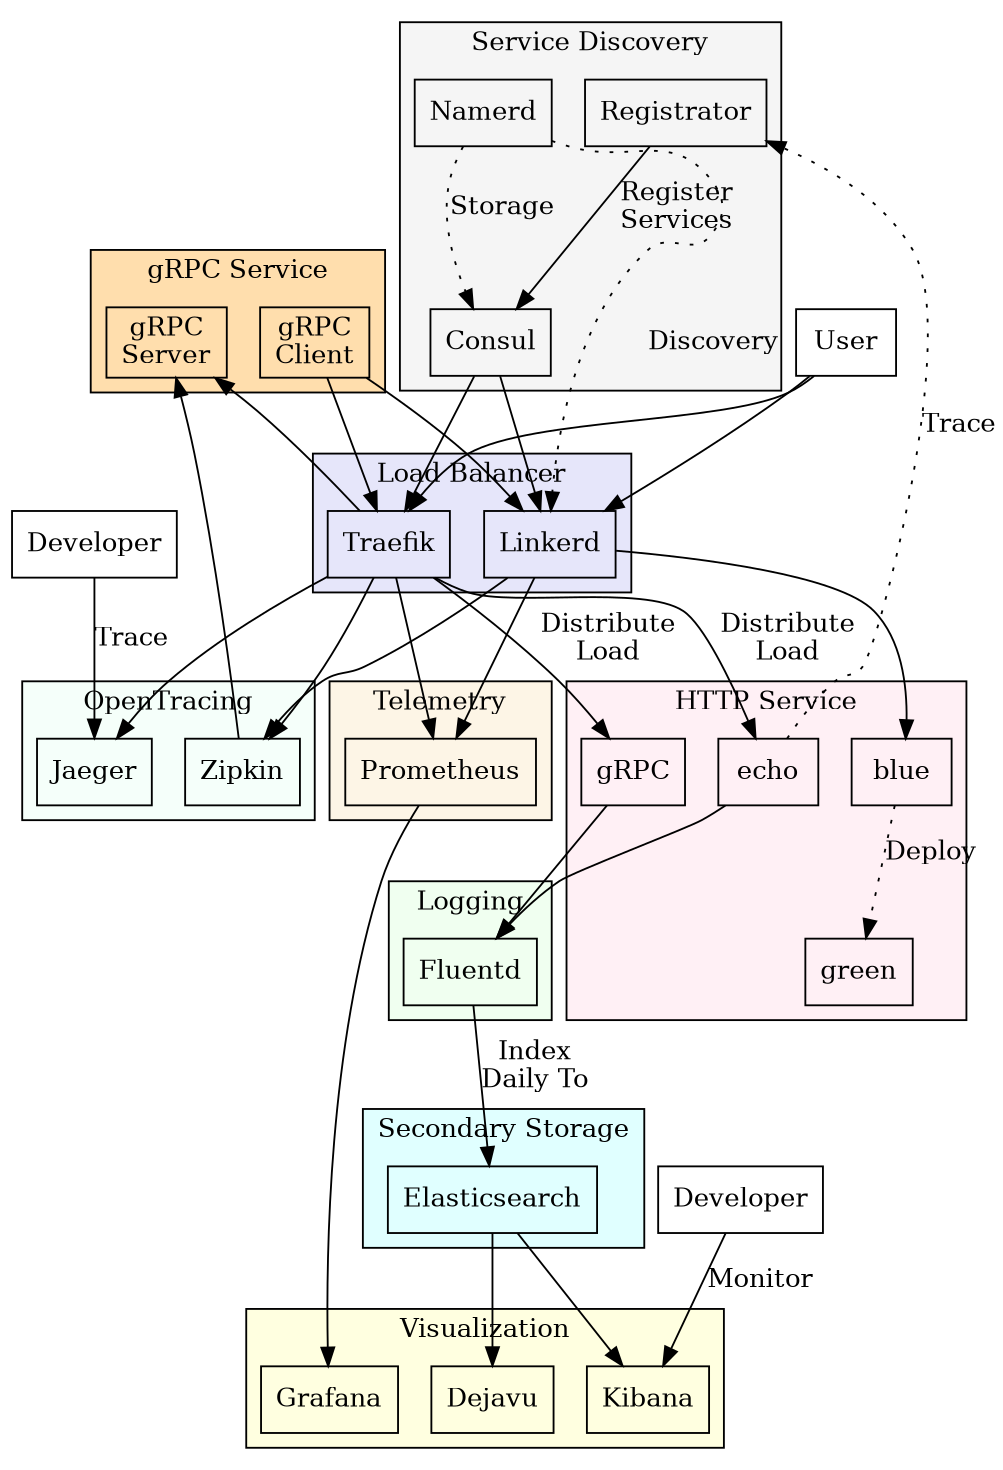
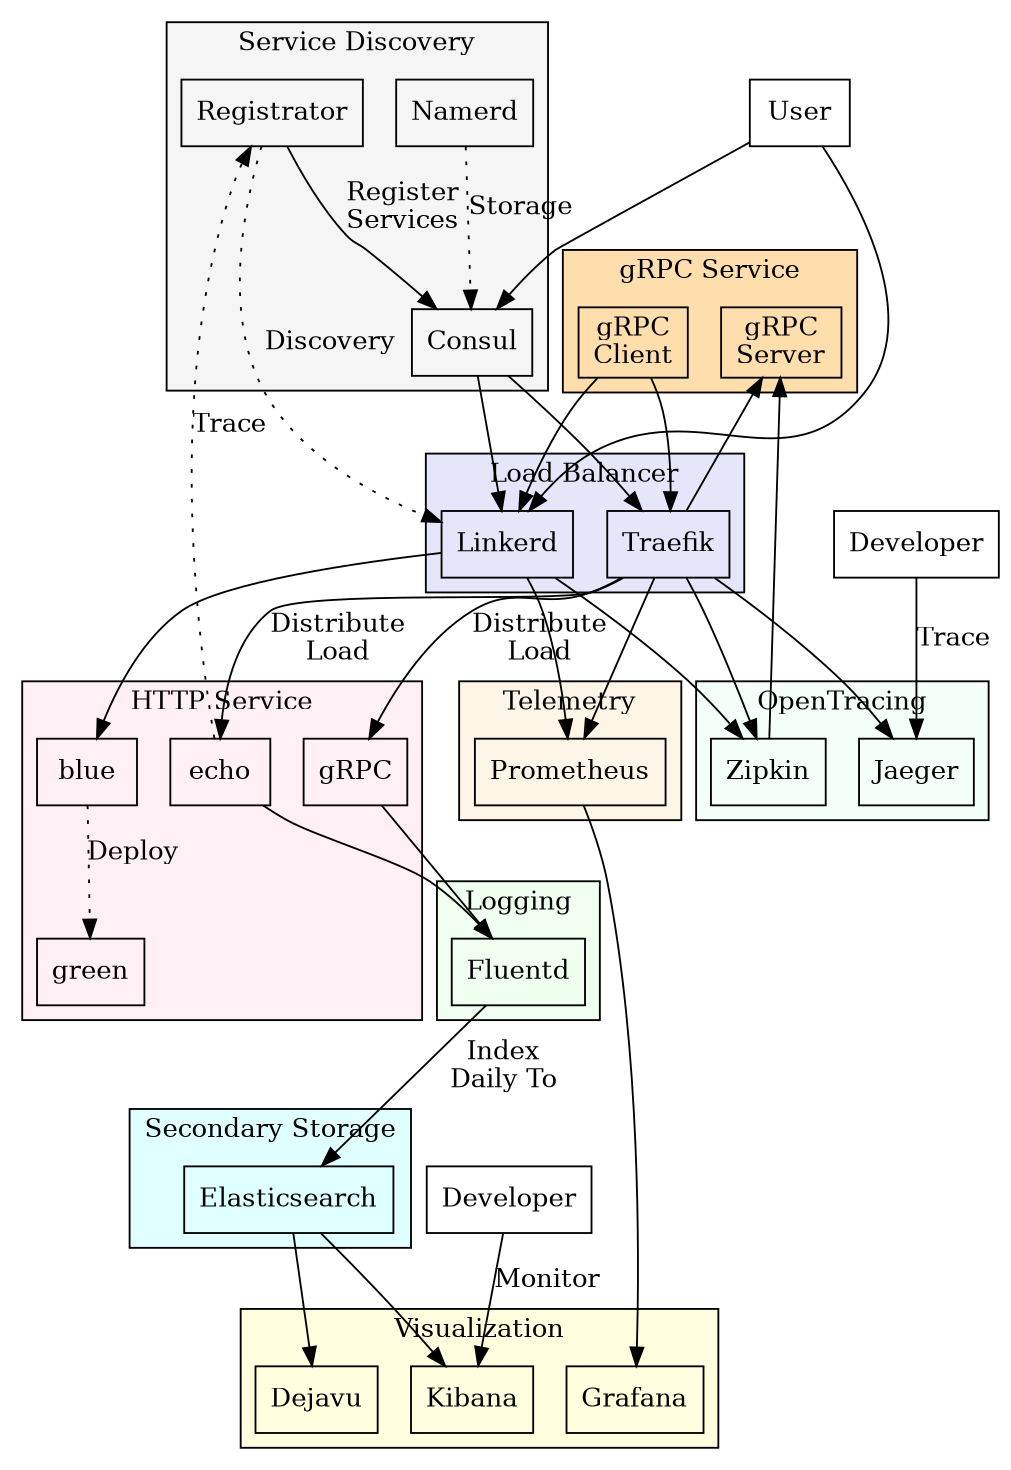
  digraph {
    compound=true
    node [shape=box]
    n1 [label=echo]
    n2 [label=gRPC]
    n3 [label=blue]
    n4 [label=green]
    n5 [label=Traefik]
    n6 [label=Linkerd]
    n7 [label=Zipkin]
    n8 [label=Jaeger]
    n9 [label=Elasticsearch]
    n10 [label=Fluentd]
    n11 [label=Grafana]
    n12 [label=Kibana]
    n13 [label=Dejavu]
    n14 [label=Registrator]
    n15 [label=Consul]
    n16 [label=Namerd]
    n17 [label=Prometheus]
    n18 [label="gRPC\nClient"]
    n19 [label="gRPC\nServer"]
    n20 [label=User]
    n21 [label=Developer]
    n22 [label=Developer]
    subgraph cluster_1 {
      fillcolor=lavenderblush
      label="HTTP Service"
      style=filled
      n1
      n2
      n3
      n4
    }
    subgraph cluster_2 {
      fillcolor=lavender
      label="Load Balancer"
      style=filled
      n5
      n6
    }
    subgraph cluster_3 {
      fillcolor=mintcream
      label=OpenTracing
      style=filled
      n7
      n8
    }
    subgraph cluster_4 {
      fillcolor=lightcyan
      label="Secondary Storage"
      style=filled
      n9
    }
    subgraph cluster_5 {
      fillcolor=honeydew
      label=Logging
      style=filled
      n10
    }
    subgraph cluster_6 {
      fillcolor=lightyellow
      label=Visualization
      style=filled
      n11
      n12
      n13
    }
    subgraph cluster_7 {
      fillcolor=whitesmoke
      label="Service Discovery"
      style=filled
      n14
      n15
      n16
    }
    subgraph cluster_8 {
      fillcolor=oldlace
      label=Telemetry
      style=filled
      n17
    }
    subgraph cluster_9 {
      fillcolor=navajowhite
      label="gRPC Service"
      style=filled
      n18
      n19
    }
    n1 -> n10
    n1 -> n14 [label=Trace style=dotted]
    n2 -> n10
    n3 -> n4 [label=Deploy style=dotted]
    n5 -> n1 [label="Distribute\nLoad"]
    n5 -> n2 [label="Distribute\nLoad"]
    n5 -> n7
    n5 -> n8
    n5 -> n17
    n5 -> n19
    n6 -> n3
    n6 -> n7
    n6 -> n17
    n7 -> n19
    n9 -> n12
    n9 -> n13
    n10 -> n9 [label="Index\nDaily To"]
    n14 -> n15 [label="Register\nServices"]
    n15 -> n5
    n15 -> n6
-   n16 -> n6 [label=Discovery style=dotted]
+   n14 -> n6 [label=Discovery style=dotted]
    n16 -> n15 [label=Storage style=dotted]
    n17 -> n11
    n18 -> n5
    n18 -> n6
-   n20 -> n5
+   n20 -> n15
    n20 -> n6
    n21 -> n12 [label=Monitor]
    n22 -> n8 [label=Trace]
  }
